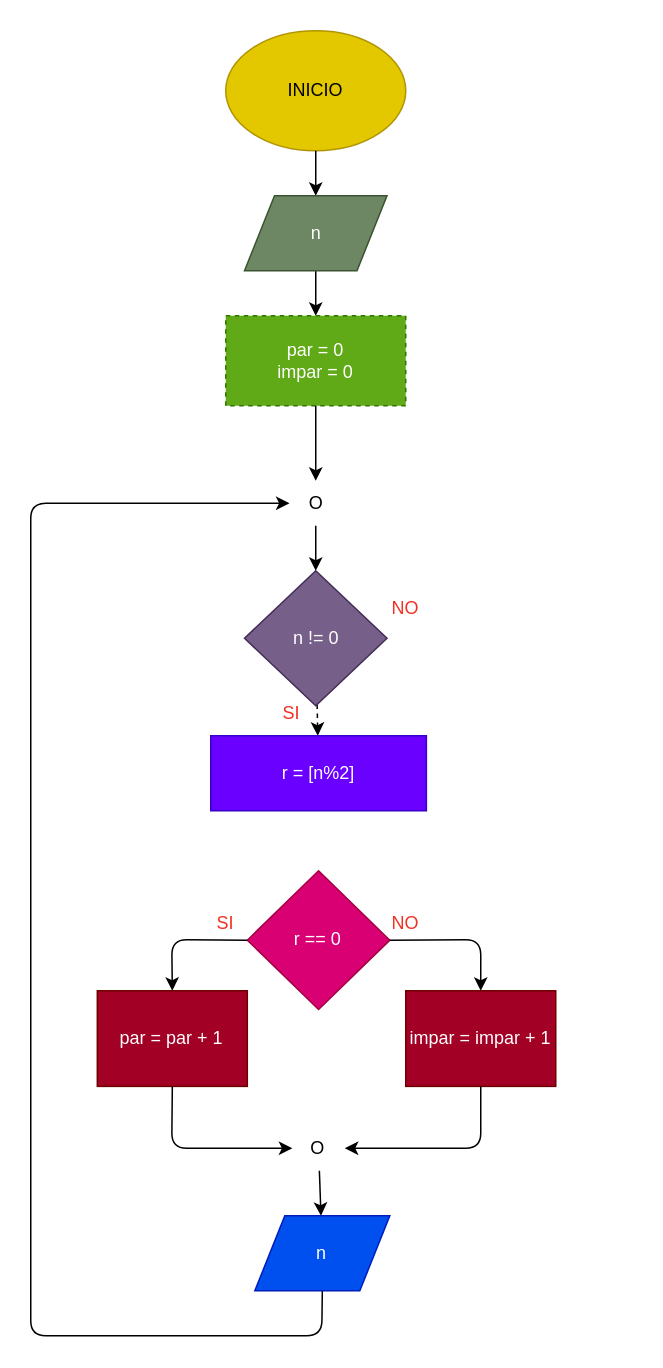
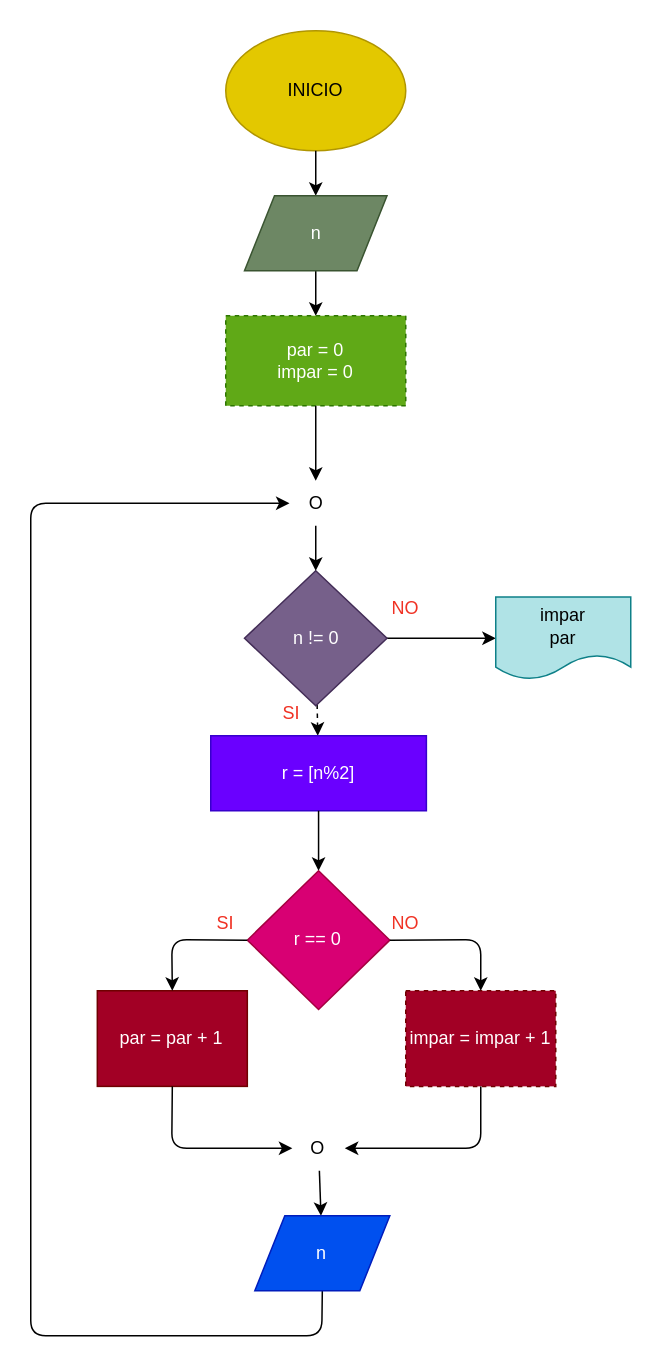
  <mxCell id="0" />
  <mxCell id="1" parent="0" />
  <mxCell id="2" value="INICIO" style="ellipse;whiteSpace=wrap;html=1;fillColor=#e3c800;fontColor=#000000;strokeColor=#B09500;" parent="1" vertex="1"><mxGeometry x="150" y="20" width="120" height="80" as="geometry" /></mxCell>
  <mxCell id="3" value="" style="edgeStyle=none;html=1;exitX=0.5;exitY=1;exitDx=0;exitDy=0;" parent="1" source="2" target="5" edge="1"><mxGeometry relative="1" as="geometry"><mxPoint x="208.571" y="200" as="sourcePoint" /></mxGeometry></mxCell>
  <mxCell id="4" value="" style="edgeStyle=none;html=1;" parent="1" source="5" edge="1" target="25"><mxGeometry relative="1" as="geometry"><mxPoint x="210" y="220" as="targetPoint" /></mxGeometry></mxCell>
  <mxCell id="5" value="n" style="shape=parallelogram;perimeter=parallelogramPerimeter;whiteSpace=wrap;html=1;fixedSize=1;fillColor=#6d8764;strokeColor=#3A5431;fontColor=#ffffff;" parent="1" vertex="1"><mxGeometry x="162.5" y="130" width="95" height="50" as="geometry" /></mxCell>
+ <mxCell id="6" value="" style="edgeStyle=none;html=1;" parent="1" source="8" target="12" edge="1"><mxGeometry relative="1" as="geometry" /></mxCell>
  <mxCell id="7" value="" style="edgeStyle=none;html=1;fontColor=#000000;dashed=1;" parent="1" source="8" target="13" edge="1"><mxGeometry relative="1" as="geometry" /></mxCell>
  <mxCell id="8" value="n != 0" style="rhombus;whiteSpace=wrap;html=1;fillColor=#76608a;strokeColor=#432D57;fontColor=#ffffff;" parent="1" vertex="1"><mxGeometry x="162.5" y="380" width="95" height="90" as="geometry" /></mxCell>
  <mxCell id="9" value="O" style="text;html=1;strokeColor=none;fillColor=none;align=center;verticalAlign=middle;whiteSpace=wrap;rounded=0;" parent="1" vertex="1"><mxGeometry x="192.5" y="320" width="35" height="30" as="geometry" /></mxCell>
  <mxCell id="10" value="" style="endArrow=classic;html=1;exitX=0.5;exitY=1;exitDx=0;exitDy=0;entryX=0.5;entryY=0;entryDx=0;entryDy=0;" parent="1" source="9" target="8" edge="1"><mxGeometry width="50" height="50" relative="1" as="geometry"><mxPoint x="220" y="250" as="sourcePoint" /><mxPoint x="270" y="200" as="targetPoint" /></mxGeometry></mxCell>
  <mxCell id="11" value="" style="endArrow=classic;html=1;entryX=0;entryY=0.5;entryDx=0;entryDy=0;exitX=0.5;exitY=1;exitDx=0;exitDy=0;" parent="1" source="20" target="9" edge="1"><mxGeometry width="50" height="50" relative="1" as="geometry"><mxPoint x="110" y="1040" as="sourcePoint" /><mxPoint x="270" y="300" as="targetPoint" /><Array as="points"><mxPoint x="214" y="890" /><mxPoint x="20" y="890" /><mxPoint x="20" y="335" /></Array></mxGeometry></mxCell>
+ <mxCell id="12" value="&lt;font color=&quot;#000000&quot;&gt;impar&lt;br&gt;par&lt;br&gt;&lt;/font&gt;" style="shape=document;whiteSpace=wrap;html=1;boundedLbl=1;fillColor=#b0e3e6;strokeColor=#0e8088;" parent="1" vertex="1"><mxGeometry x="330" y="397.5" width="90" height="55" as="geometry" /></mxCell>
  <mxCell id="13" value="r = [n%2]" style="whiteSpace=wrap;html=1;fillColor=#6a00ff;strokeColor=#3700CC;fontColor=#ffffff;" parent="1" vertex="1"><mxGeometry x="140" y="490" width="143.75" height="50" as="geometry" /></mxCell>
+ <mxCell id="14" value="" style="edgeStyle=none;html=1;fontColor=#F03224;exitX=0.5;exitY=1;exitDx=0;exitDy=0;" parent="1" source="13" target="15" edge="1"><mxGeometry relative="1" as="geometry"><mxPoint x="210.426" y="635" as="sourcePoint" /></mxGeometry></mxCell>
  <mxCell id="15" value="r == 0" style="rhombus;whiteSpace=wrap;html=1;fillColor=#d80073;strokeColor=#A50040;fontColor=#ffffff;" parent="1" vertex="1"><mxGeometry x="164.38" y="580" width="95" height="92.5" as="geometry" /></mxCell>
- <mxCell id="16" value="impar = impar + 1" style="whiteSpace=wrap;html=1;fillColor=#a20025;strokeColor=#6F0000;fontColor=#ffffff;" parent="1" vertex="1"><mxGeometry x="270" y="660" width="100" height="63.75" as="geometry" /></mxCell>
+ <mxCell id="16" value="impar = impar + 1" style="whiteSpace=wrap;html=1;fillColor=#a20025;strokeColor=#6F0000;fontColor=#ffffff;dashed=1;" parent="1" vertex="1"><mxGeometry x="270" y="660" width="100" height="63.75" as="geometry" /></mxCell>
  <mxCell id="17" value="" style="edgeStyle=none;html=1;fontColor=#F03224;" parent="1" source="18" target="20" edge="1"><mxGeometry relative="1" as="geometry" /></mxCell>
  <mxCell id="18" value="O" style="text;html=1;strokeColor=none;fillColor=none;align=center;verticalAlign=middle;whiteSpace=wrap;rounded=0;" parent="1" vertex="1"><mxGeometry x="194.38" y="750" width="35" height="30" as="geometry" /></mxCell>
  <mxCell id="19" value="" style="endArrow=classic;html=1;fontColor=#F03224;exitX=0.5;exitY=1;exitDx=0;exitDy=0;entryX=1;entryY=0.5;entryDx=0;entryDy=0;" parent="1" source="16" target="18" edge="1"><mxGeometry width="50" height="50" relative="1" as="geometry"><mxPoint x="220" y="750" as="sourcePoint" /><mxPoint x="270" y="700" as="targetPoint" /><Array as="points"><mxPoint x="320" y="765" /></Array></mxGeometry></mxCell>
  <mxCell id="20" value="n" style="shape=parallelogram;perimeter=parallelogramPerimeter;whiteSpace=wrap;html=1;fixedSize=1;fontColor=#ffffff;fillColor=#0050ef;strokeColor=#001DBC;" parent="1" vertex="1"><mxGeometry x="169.38" y="810" width="90" height="50" as="geometry" /></mxCell>
  <mxCell id="21" value="&lt;font color=&quot;#f03224&quot;&gt;NO&lt;/font&gt;" style="text;html=1;strokeColor=none;fillColor=none;align=center;verticalAlign=middle;whiteSpace=wrap;rounded=0;fontColor=#000000;" parent="1" vertex="1"><mxGeometry x="240" y="600" width="60" height="30" as="geometry" /></mxCell>
  <mxCell id="22" value="&lt;font color=&quot;#f03224&quot;&gt;NO&lt;/font&gt;" style="text;html=1;strokeColor=none;fillColor=none;align=center;verticalAlign=middle;whiteSpace=wrap;rounded=0;fontColor=#000000;" parent="1" vertex="1"><mxGeometry x="240" y="390" width="60" height="30" as="geometry" /></mxCell>
  <mxCell id="23" value="SI" style="text;html=1;strokeColor=none;fillColor=none;align=center;verticalAlign=middle;whiteSpace=wrap;rounded=0;fontColor=#F03224;" parent="1" vertex="1"><mxGeometry x="120" y="600" width="60" height="30" as="geometry" /></mxCell>
  <mxCell id="24" value="SI" style="text;html=1;strokeColor=none;fillColor=none;align=center;verticalAlign=middle;whiteSpace=wrap;rounded=0;fontColor=#F03224;" parent="1" vertex="1"><mxGeometry x="164.38" y="460" width="60" height="30" as="geometry" /></mxCell>
  <mxCell id="25" value="par = 0&lt;br&gt;impar = 0" style="rounded=0;whiteSpace=wrap;html=1;fillColor=#60a917;fontColor=#ffffff;strokeColor=#2D7600;dashed=1;" vertex="1" parent="1"><mxGeometry x="150" y="210" width="120" height="60" as="geometry" /></mxCell>
  <mxCell id="26" value="" style="endArrow=classic;html=1;exitX=0.5;exitY=1;exitDx=0;exitDy=0;" edge="1" parent="1" source="25"><mxGeometry width="50" height="50" relative="1" as="geometry"><mxPoint x="220" y="360" as="sourcePoint" /><mxPoint x="210" y="320" as="targetPoint" /></mxGeometry></mxCell>
  <mxCell id="27" value="" style="endArrow=classic;html=1;exitX=1;exitY=0.5;exitDx=0;exitDy=0;entryX=0.5;entryY=0;entryDx=0;entryDy=0;" edge="1" parent="1" source="15" target="16"><mxGeometry width="50" height="50" relative="1" as="geometry"><mxPoint x="220" y="650" as="sourcePoint" /><mxPoint x="270" y="600" as="targetPoint" /><Array as="points"><mxPoint x="320" y="626" /></Array></mxGeometry></mxCell>
  <mxCell id="28" value="par = par + 1" style="whiteSpace=wrap;html=1;fillColor=#a20025;strokeColor=#6F0000;fontColor=#ffffff;" vertex="1" parent="1"><mxGeometry x="64.38" y="660" width="100" height="63.75" as="geometry" /></mxCell>
  <mxCell id="29" value="" style="endArrow=classic;html=1;exitX=0;exitY=0.5;exitDx=0;exitDy=0;entryX=0.5;entryY=0;entryDx=0;entryDy=0;" edge="1" parent="1" source="15" target="28"><mxGeometry width="50" height="50" relative="1" as="geometry"><mxPoint x="220" y="650" as="sourcePoint" /><mxPoint x="270" y="600" as="targetPoint" /><Array as="points"><mxPoint x="114" y="626" /></Array></mxGeometry></mxCell>
  <mxCell id="30" value="" style="endArrow=classic;html=1;exitX=0.5;exitY=1;exitDx=0;exitDy=0;entryX=0;entryY=0.5;entryDx=0;entryDy=0;" edge="1" parent="1" source="28" target="18"><mxGeometry width="50" height="50" relative="1" as="geometry"><mxPoint x="220" y="750" as="sourcePoint" /><mxPoint x="270" y="700" as="targetPoint" /><Array as="points"><mxPoint x="114" y="765" /></Array></mxGeometry></mxCell>
